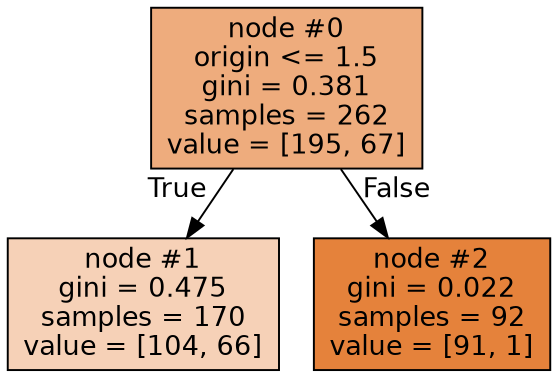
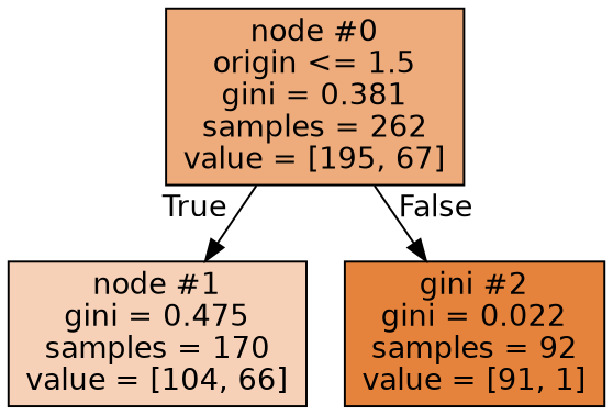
  digraph {
    ranksep=equally
    splines=polyline
    node [color=black fontname=helvetica shape=box style=filled]
    edge [fontname=helvetica labeldistance=2.5]
    n1 [fillcolor="#eeac7d" label="node #0\norigin <= 1.5\ngini = 0.381\nsamples = 262\nvalue = [195, 67]"]
    n2 [fillcolor="#f6d1b7" label="node #1\ngini = 0.475\nsamples = 170\nvalue = [104, 66]"]
-   n3 [fillcolor="#e5823b" label="node #2\ngini = 0.022\nsamples = 92\nvalue = [91, 1]"]
+   n3 [fillcolor="#e5823b" label="gini #2\ngini = 0.022\nsamples = 92\nvalue = [91, 1]"]
    subgraph sub_1 {
      rank=same
      n1
    }
    subgraph sub_2 {
      rank=same
      n2
      n3
    }
    n1 -> n2 [headlabel=True labelangle=45]
    n1 -> n3 [headlabel=False labelangle=-45]
  }
